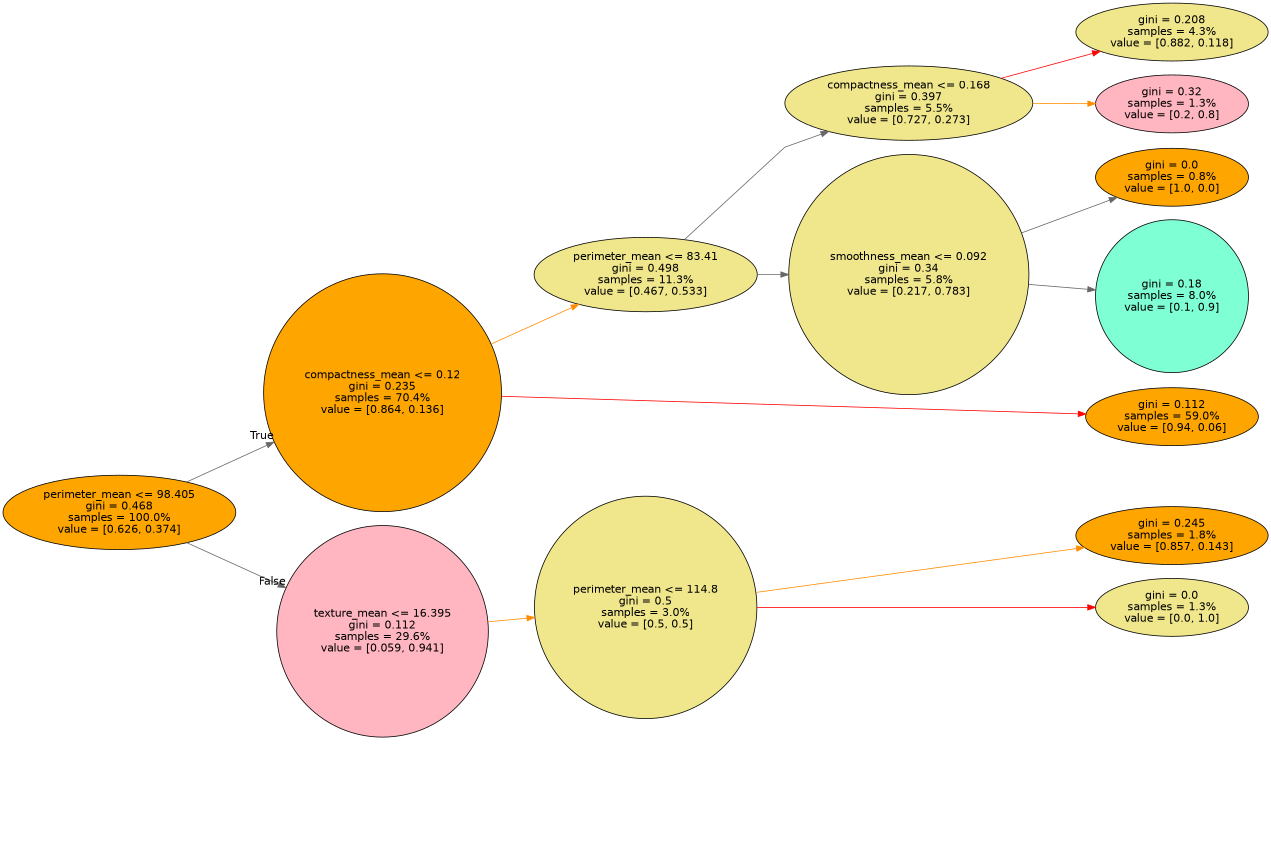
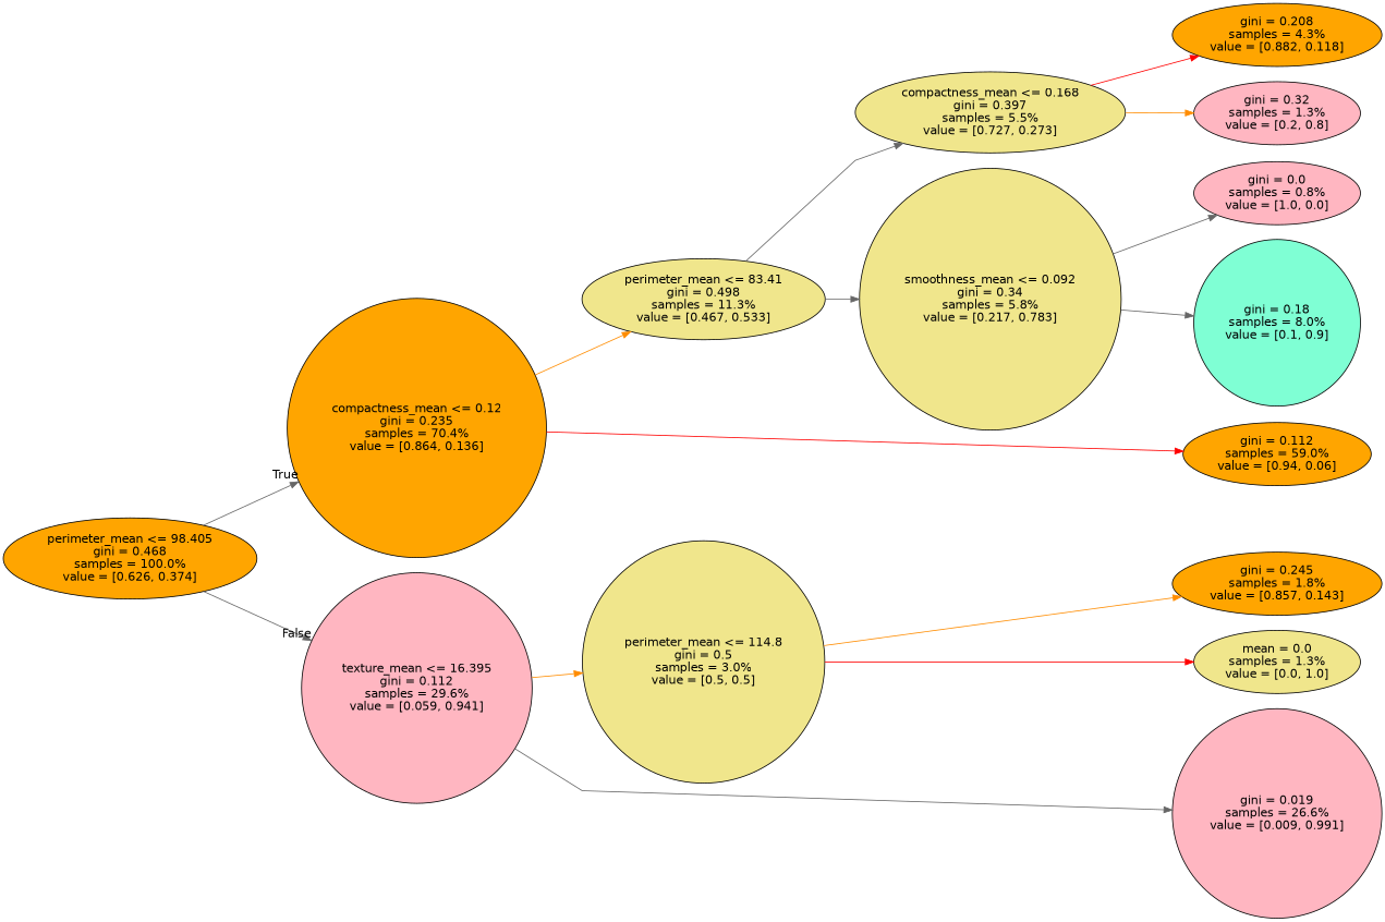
  digraph {
    rankdir=LR
    ranksep=equally
    splines=polyline
    node [color=black fillcolor=orange fontname=helvetica shape=ellipse style="filled, rounded"]
    edge [color=gray40 fontname=helvetica]
    n1 [label="perimeter_mean <= 98.405\ngini = 0.468\nsamples = 100.0%\nvalue = [0.626, 0.374]"]
    n2 [label="compactness_mean <= 0.12\ngini = 0.235\nsamples = 70.4%\nvalue = [0.864, 0.136]" shape=circle]
    n3 [fillcolor=lightpink label="texture_mean <= 16.395\ngini = 0.112\nsamples = 29.6%\nvalue = [0.059, 0.941]" shape=circle]
    n4 [fillcolor=khaki label="perimeter_mean <= 83.41\ngini = 0.498\nsamples = 11.3%\nvalue = [0.467, 0.533]"]
    n5 [fillcolor=khaki label="perimeter_mean <= 114.8\ngini = 0.5\nsamples = 3.0%\nvalue = [0.5, 0.5]" shape=circle]
    n6 [fillcolor=khaki label="compactness_mean <= 0.168\ngini = 0.397\nsamples = 5.5%\nvalue = [0.727, 0.273]"]
    n7 [fillcolor=khaki label="smoothness_mean <= 0.092\ngini = 0.34\nsamples = 5.8%\nvalue = [0.217, 0.783]" shape=circle]
    n8 [label="gini = 0.112\nsamples = 59.0%\nvalue = [0.94, 0.06]"]
-   n9 [fillcolor=khaki label="gini = 0.208\nsamples = 4.3%\nvalue = [0.882, 0.118]"]
+   n9 [label="gini = 0.208\nsamples = 4.3%\nvalue = [0.882, 0.118]"]
    n10 [fillcolor=lightpink label="gini = 0.32\nsamples = 1.3%\nvalue = [0.2, 0.8]"]
-   n11 [label="gini = 0.0\nsamples = 0.8%\nvalue = [1.0, 0.0]"]
+   n11 [fillcolor=lightpink label="gini = 0.0\nsamples = 0.8%\nvalue = [1.0, 0.0]"]
    n12 [fillcolor=aquamarine label="gini = 0.18\nsamples = 8.0%\nvalue = [0.1, 0.9]" shape=circle]
    n13 [label="gini = 0.245\nsamples = 1.8%\nvalue = [0.857, 0.143]"]
-   n14 [fillcolor=khaki label="gini = 0.0\nsamples = 1.3%\nvalue = [0.0, 1.0]"]
+   n14 [fillcolor=khaki label="mean = 0.0\nsamples = 1.3%\nvalue = [0.0, 1.0]"]
+   n15 [fillcolor=lightpink label="gini = 0.019\nsamples = 26.6%\nvalue = [0.009, 0.991]" shape=circle]
    subgraph sub_1 {
      rank=same
      n1
    }
    subgraph sub_2 {
      rank=same
      n2
      n3
    }
    subgraph sub_3 {
      rank=same
      n4
      n5
    }
    subgraph sub_4 {
      rank=same
      n6
      n7
    }
    subgraph sub_5 {
      rank=same
      n8
      n9
      n10
      n11
      n12
      n13
      n14
+     n15
    }
    n1 -> n2 [headlabel=True labelangle=45 labeldistance=2.5]
    n1 -> n3 [headlabel=False labelangle=-45 labeldistance=2.5]
    n2 -> n4 [color=darkorange]
    n2 -> n8 [color=red]
    n3 -> n5 [color=darkorange]
+   n3 -> n15
    n4 -> n6
    n4 -> n7
    n5 -> n13 [color=darkorange]
    n5 -> n14 [color=red]
    n6 -> n9 [color=red]
    n6 -> n10 [color=darkorange]
    n7 -> n11
    n7 -> n12
  }
